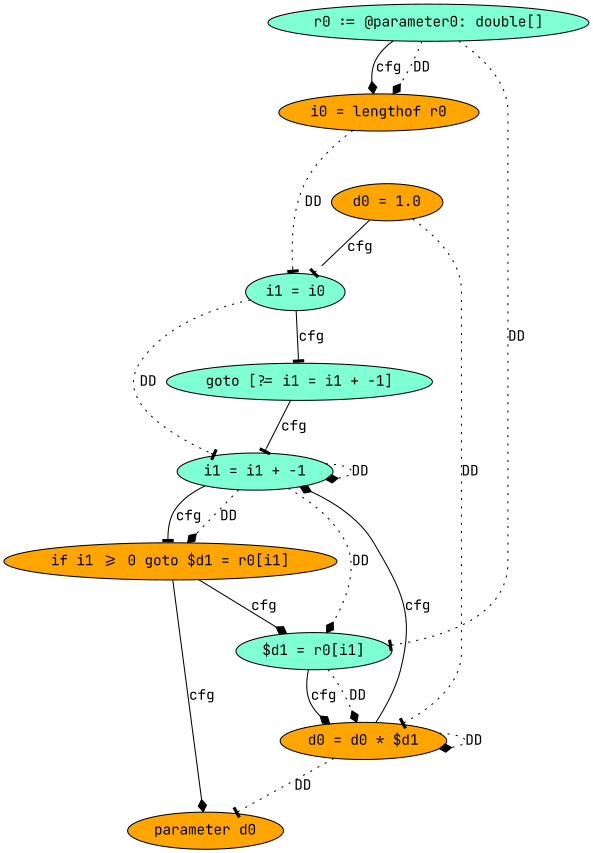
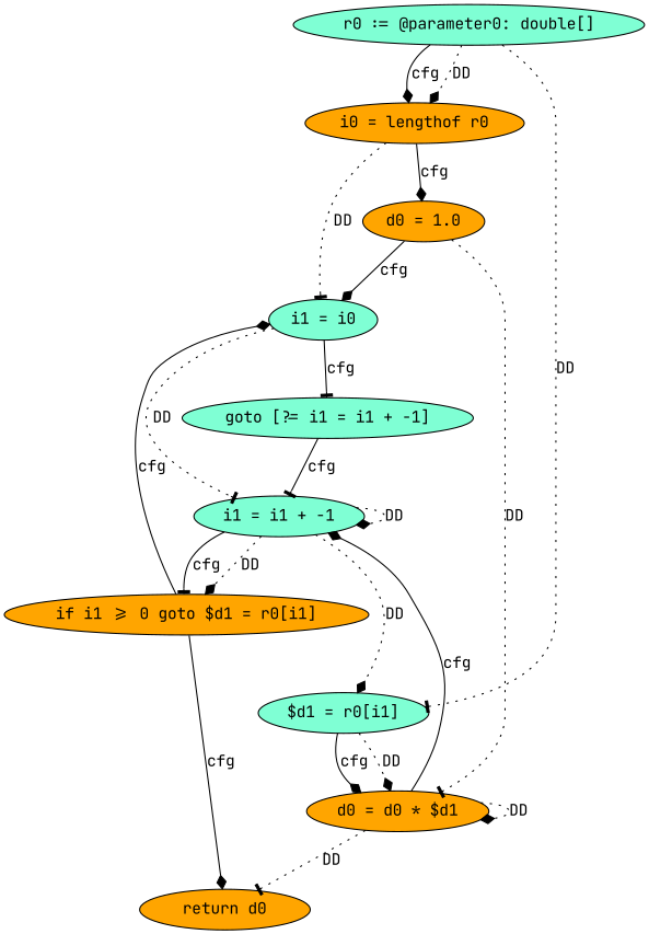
  digraph {
    fontname="JetBrains Mono"
    node [fillcolor=aquamarine fontname="JetBrains Mono" style=filled]
    edge [arrowhead=diamond fontname="JetBrains Mono" style=dotted]
    n1 [label="r0 := @parameter0: double[]"]
    n2 [fillcolor=orange label="i0 = lengthof r0"]
    n3 [label="$d1 = r0[i1]"]
    n4 [fillcolor=orange label="d0 = 1.0"]
    n5 [label="i1 = i0"]
    n6 [fillcolor=orange label="d0 = d0 * $d1"]
    n7 [label="goto [?= i1 = i1 + -1]"]
    n8 [label="i1 = i1 + -1"]
-   n9 [fillcolor=orange label="parameter d0"]
+   n9 [fillcolor=orange label="return d0"]
    n10 [fillcolor=orange label="if i1 >= 0 goto $d1 = r0[i1]"]
    n1 -> n2 [label=DD]
    n1 -> n2 [label=cfg style=""]
    n1 -> n3 [arrowhead=tee label=DD]
+   n2 -> n4 [label=cfg style=""]
    n2 -> n5 [arrowhead=tee label=DD]
    n3 -> n6 [label=DD]
    n3 -> n6 [label=cfg style=""]
-   n4 -> n5 [arrowhead=tee label=cfg style=""]
+   n4 -> n5 [label=cfg style=""]
    n4 -> n6 [arrowhead=tee label=DD]
    n5 -> n7 [arrowhead=tee label=cfg style=""]
    n5 -> n8 [arrowhead=tee label=DD]
    n6 -> n6 [label=DD]
    n6 -> n8 [label=cfg style=""]
    n6 -> n9 [arrowhead=tee label=DD]
    n7 -> n8 [arrowhead=tee label=cfg style=""]
    n8 -> n3 [label=DD]
    n8 -> n8 [label=DD]
    n8 -> n10 [label=DD]
    n8 -> n10 [arrowhead=tee label=cfg style=""]
-   n10 -> n3 [label=cfg style=""]
+   n10 -> n5 [label=cfg style=""]
    n10 -> n9 [label=cfg style=""]
  }
